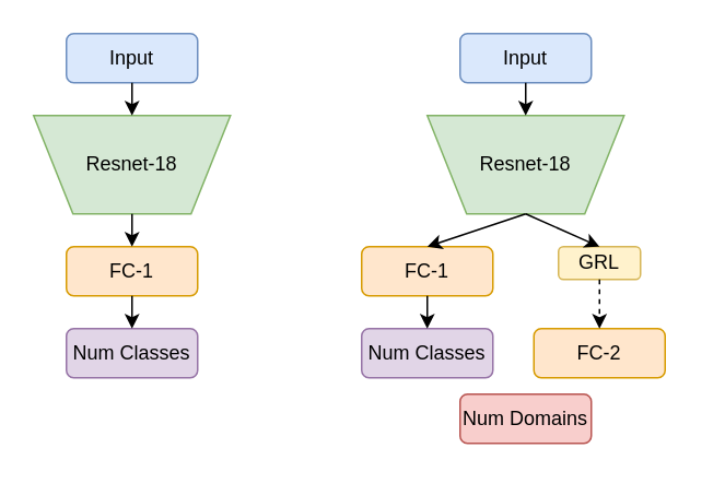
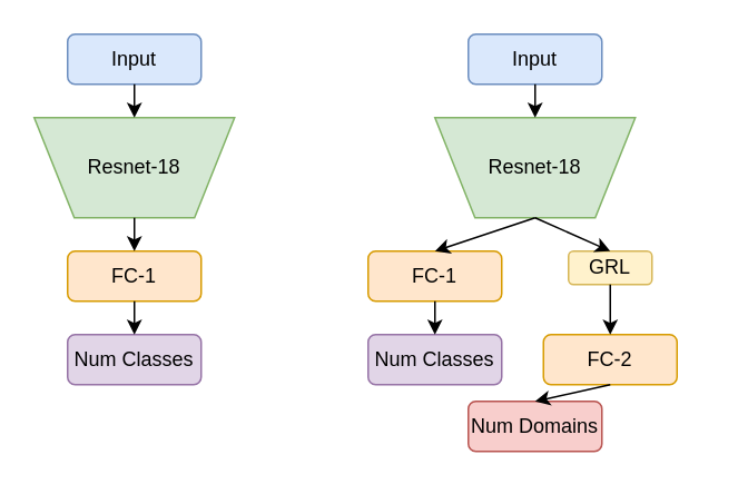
  <mxCell id="0" />
  <mxCell id="1" parent="0" />
  <mxCell id="2" value="" style="group" vertex="1" connectable="0" parent="1"><mxGeometry x="220" y="20" width="200" height="260" as="geometry" /></mxCell>
  <mxCell id="3" value="Num Classes" style="rounded=1;whiteSpace=wrap;html=1;fillColor=#e1d5e7;strokeColor=#9673a6;" vertex="1" parent="2"><mxGeometry y="180" width="80" height="30" as="geometry" /></mxCell>
  <mxCell id="4" value="" style="group" vertex="1" connectable="0" parent="2"><mxGeometry x="40" y="50" width="120" height="60" as="geometry" /></mxCell>
  <mxCell id="5" value="" style="shape=trapezoid;perimeter=trapezoidPerimeter;whiteSpace=wrap;html=1;rotation=-180;fillColor=#d5e8d4;strokeColor=#82b366;" vertex="1" parent="4"><mxGeometry width="120" height="60" as="geometry" /></mxCell>
  <mxCell id="6" value="Resnet-18" style="text;html=1;strokeColor=none;fillColor=none;align=center;verticalAlign=middle;whiteSpace=wrap;rounded=0;" vertex="1" parent="4"><mxGeometry x="25" y="20" width="70" height="20" as="geometry" /></mxCell>
  <mxCell id="7" value="FC-1" style="rounded=1;whiteSpace=wrap;html=1;fillColor=#ffe6cc;strokeColor=#d79b00;" vertex="1" parent="2"><mxGeometry y="130" width="80" height="30" as="geometry" /></mxCell>
  <mxCell id="8" value="" style="endArrow=classic;html=1;entryX=0.5;entryY=0;entryDx=0;entryDy=0;exitX=0.5;exitY=0;exitDx=0;exitDy=0;" edge="1" parent="2" source="5" target="7"><mxGeometry width="50" height="50" relative="1" as="geometry"><mxPoint x="170" y="400" as="sourcePoint" /><mxPoint x="220" y="350" as="targetPoint" /></mxGeometry></mxCell>
  <mxCell id="9" value="" style="endArrow=classic;html=1;entryX=0.5;entryY=0;entryDx=0;entryDy=0;exitX=0.5;exitY=1;exitDx=0;exitDy=0;" edge="1" parent="2" source="7" target="3"><mxGeometry width="50" height="50" relative="1" as="geometry"><mxPoint x="50" y="120" as="sourcePoint" /><mxPoint x="50" y="140" as="targetPoint" /></mxGeometry></mxCell>
  <mxCell id="10" value="Num Domains" style="rounded=1;whiteSpace=wrap;html=1;fillColor=#f8cecc;strokeColor=#b85450;" vertex="1" parent="2"><mxGeometry x="60" y="220" width="80" height="30" as="geometry" /></mxCell>
  <mxCell id="11" value="FC-2" style="rounded=1;whiteSpace=wrap;html=1;fillColor=#ffe6cc;strokeColor=#d79b00;" vertex="1" parent="2"><mxGeometry x="105" y="180" width="80" height="30" as="geometry" /></mxCell>
+ <mxCell id="12" value="" style="endArrow=classic;html=1;entryX=0.5;entryY=0;entryDx=0;entryDy=0;exitX=0.5;exitY=1;exitDx=0;exitDy=0;" edge="1" parent="2" source="11" target="10"><mxGeometry width="50" height="50" relative="1" as="geometry"><mxPoint x="170" y="170" as="sourcePoint" /><mxPoint x="170" y="190" as="targetPoint" /></mxGeometry></mxCell>
  <mxCell id="13" value="GRL" style="rounded=1;whiteSpace=wrap;html=1;fillColor=#fff2cc;strokeColor=#d6b656;" vertex="1" parent="2"><mxGeometry x="120" y="130" width="50" height="20" as="geometry" /></mxCell>
- <mxCell id="14" value="" style="endArrow=classic;html=1;entryX=0.5;entryY=0;entryDx=0;entryDy=0;exitX=0.5;exitY=1;exitDx=0;exitDy=0;dashed=1;" edge="1" parent="2" source="13" target="11"><mxGeometry width="50" height="50" relative="1" as="geometry"><mxPoint x="170" y="220" as="sourcePoint" /><mxPoint x="170" y="240" as="targetPoint" /></mxGeometry></mxCell>
+ <mxCell id="14" value="" style="endArrow=classic;html=1;entryX=0.5;entryY=0;entryDx=0;entryDy=0;exitX=0.5;exitY=1;exitDx=0;exitDy=0;" edge="1" parent="2" source="13" target="11"><mxGeometry width="50" height="50" relative="1" as="geometry"><mxPoint x="170" y="220" as="sourcePoint" /><mxPoint x="170" y="240" as="targetPoint" /></mxGeometry></mxCell>
  <mxCell id="15" value="" style="endArrow=classic;html=1;entryX=0.5;entryY=0;entryDx=0;entryDy=0;" edge="1" parent="2" target="13"><mxGeometry width="50" height="50" relative="1" as="geometry"><mxPoint x="100" y="110" as="sourcePoint" /><mxPoint x="50" y="140" as="targetPoint" /></mxGeometry></mxCell>
  <mxCell id="16" value="Input" style="rounded=1;whiteSpace=wrap;html=1;fillColor=#dae8fc;strokeColor=#6c8ebf;" vertex="1" parent="2"><mxGeometry x="60" width="80" height="30" as="geometry" /></mxCell>
  <mxCell id="17" value="" style="endArrow=classic;html=1;entryX=0.5;entryY=1;entryDx=0;entryDy=0;exitX=0.5;exitY=1;exitDx=0;exitDy=0;" edge="1" parent="2" source="16" target="5"><mxGeometry width="50" height="50" relative="1" as="geometry"><mxPoint x="50" y="170" as="sourcePoint" /><mxPoint x="50" y="190" as="targetPoint" /></mxGeometry></mxCell>
  <mxCell id="18" value="" style="group" vertex="1" connectable="0" parent="1"><mxGeometry x="20" y="20" width="120" height="210" as="geometry" /></mxCell>
  <mxCell id="19" value="Num Classes" style="rounded=1;whiteSpace=wrap;html=1;fillColor=#e1d5e7;strokeColor=#9673a6;" vertex="1" parent="18"><mxGeometry x="20" y="180" width="80" height="30" as="geometry" /></mxCell>
  <mxCell id="20" value="" style="group" vertex="1" connectable="0" parent="18"><mxGeometry y="50" width="120" height="60" as="geometry" /></mxCell>
  <mxCell id="21" value="" style="shape=trapezoid;perimeter=trapezoidPerimeter;whiteSpace=wrap;html=1;rotation=-180;fillColor=#d5e8d4;strokeColor=#82b366;" vertex="1" parent="20"><mxGeometry width="120" height="60" as="geometry" /></mxCell>
  <mxCell id="22" value="Resnet-18" style="text;html=1;strokeColor=none;fillColor=none;align=center;verticalAlign=middle;whiteSpace=wrap;rounded=0;" vertex="1" parent="20"><mxGeometry x="25" y="20" width="70" height="20" as="geometry" /></mxCell>
  <mxCell id="23" value="FC-1" style="rounded=1;whiteSpace=wrap;html=1;fillColor=#ffe6cc;strokeColor=#d79b00;" vertex="1" parent="18"><mxGeometry x="20" y="130" width="80" height="30" as="geometry" /></mxCell>
  <mxCell id="24" value="" style="endArrow=classic;html=1;entryX=0.5;entryY=0;entryDx=0;entryDy=0;exitX=0.5;exitY=0;exitDx=0;exitDy=0;" edge="1" parent="18" source="21" target="23"><mxGeometry width="50" height="50" relative="1" as="geometry"><mxPoint x="120" y="400" as="sourcePoint" /><mxPoint x="170" y="350" as="targetPoint" /></mxGeometry></mxCell>
  <mxCell id="25" value="" style="endArrow=classic;html=1;entryX=0.5;entryY=0;entryDx=0;entryDy=0;exitX=0.5;exitY=1;exitDx=0;exitDy=0;" edge="1" parent="18" source="23" target="19"><mxGeometry width="50" height="50" relative="1" as="geometry"><mxPoint x="70" y="120" as="sourcePoint" /><mxPoint x="70" y="140" as="targetPoint" /></mxGeometry></mxCell>
  <mxCell id="26" value="Input" style="rounded=1;whiteSpace=wrap;html=1;fillColor=#dae8fc;strokeColor=#6c8ebf;" vertex="1" parent="18"><mxGeometry x="20" width="80" height="30" as="geometry" /></mxCell>
  <mxCell id="27" value="" style="endArrow=classic;html=1;entryX=0.5;entryY=1;entryDx=0;entryDy=0;exitX=0.5;exitY=1;exitDx=0;exitDy=0;" edge="1" parent="18" source="26"><mxGeometry width="50" height="50" relative="1" as="geometry"><mxPoint x="10" y="170" as="sourcePoint" /><mxPoint x="60" y="50" as="targetPoint" /></mxGeometry></mxCell>
